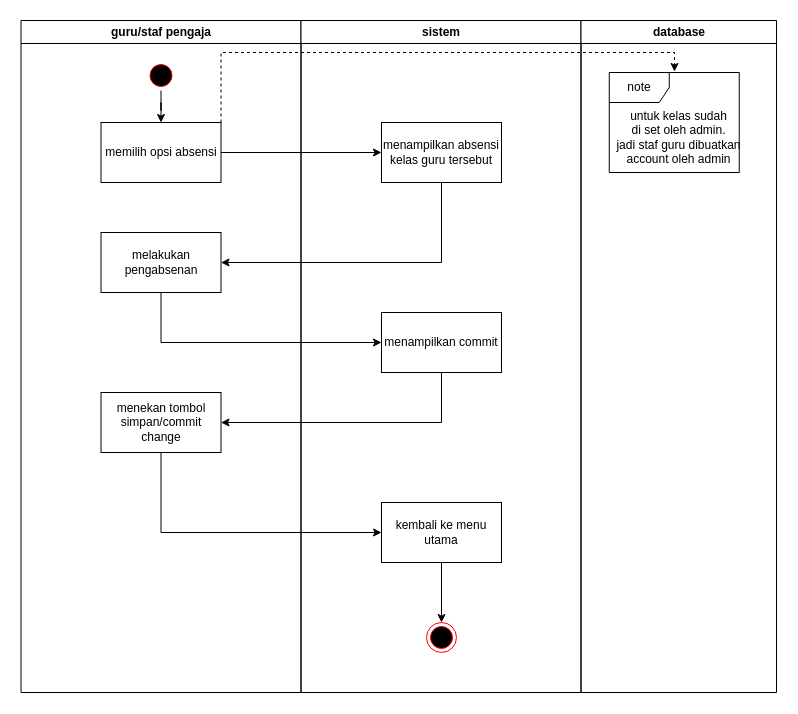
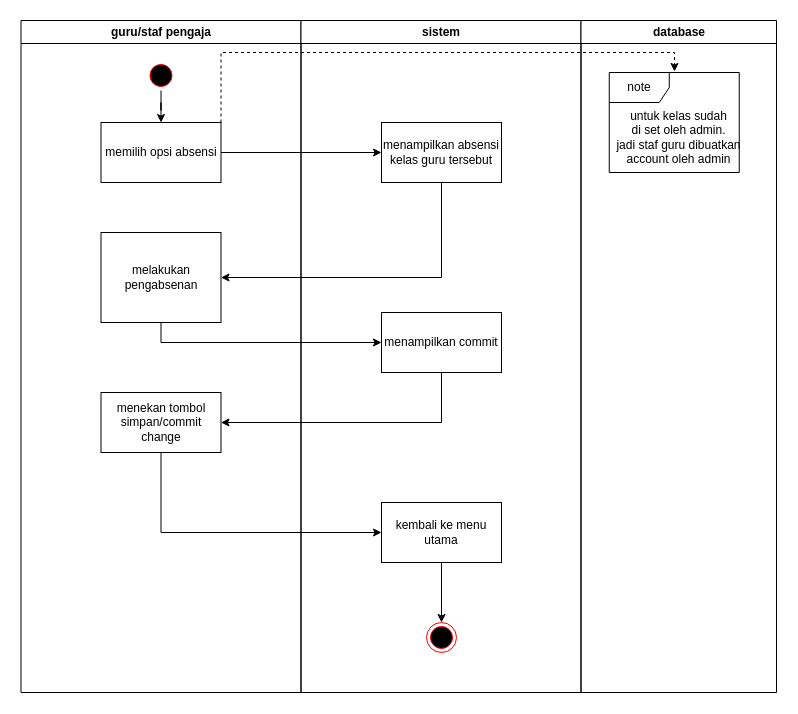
  <mxCell id="0" />
  <mxCell id="1" parent="0" />
  <mxCell id="2" value="guru/staf pengaja" style="swimlane;whiteSpace=wrap" parent="1" vertex="1"><mxGeometry x="20.5" y="20" width="280" height="672" as="geometry" /></mxCell>
  <mxCell id="3" style="edgeStyle=orthogonalEdgeStyle;rounded=0;orthogonalLoop=1;jettySize=auto;html=1;exitX=0.5;exitY=1;exitDx=0;exitDy=0;" edge="1" parent="2" source="4" target="5"><mxGeometry relative="1" as="geometry" /></mxCell>
  <mxCell id="4" value="" style="ellipse;shape=startState;fillColor=#000000;strokeColor=#ff0000;" parent="2" vertex="1"><mxGeometry x="125" y="40" width="30" height="30" as="geometry" /></mxCell>
  <mxCell id="5" value="memilih opsi absensi" style="rounded=0;whiteSpace=wrap;html=1;" vertex="1" parent="2"><mxGeometry x="80" y="102" width="120" height="60" as="geometry" /></mxCell>
- <mxCell id="6" value="melakukan pengabsenan" style="rounded=0;whiteSpace=wrap;html=1;" vertex="1" parent="2"><mxGeometry x="80" y="212" width="120" height="60" as="geometry" /></mxCell>
+ <mxCell id="6" value="melakukan pengabsenan" style="rounded=0;whiteSpace=wrap;html=1;" vertex="1" parent="2"><mxGeometry x="80" y="212" width="120" height="90" as="geometry" /></mxCell>
  <mxCell id="7" value="menekan tombol simpan/commit change" style="rounded=0;whiteSpace=wrap;html=1;" vertex="1" parent="2"><mxGeometry x="80" y="372" width="120" height="60" as="geometry" /></mxCell>
  <mxCell id="8" value="sistem" style="swimlane;whiteSpace=wrap" parent="1" vertex="1"><mxGeometry x="300.5" y="20" width="280" height="672" as="geometry" /></mxCell>
  <mxCell id="9" value="menampilkan absensi kelas guru tersebut" style="rounded=0;whiteSpace=wrap;html=1;" vertex="1" parent="8"><mxGeometry x="80.5" y="102" width="120" height="60" as="geometry" /></mxCell>
  <mxCell id="10" value="menampilkan commit" style="rounded=0;whiteSpace=wrap;html=1;" vertex="1" parent="8"><mxGeometry x="80.5" y="292" width="120" height="60" as="geometry" /></mxCell>
  <mxCell id="11" style="edgeStyle=orthogonalEdgeStyle;rounded=0;orthogonalLoop=1;jettySize=auto;html=1;exitX=0.5;exitY=1;exitDx=0;exitDy=0;entryX=0.5;entryY=0;entryDx=0;entryDy=0;" edge="1" parent="8" source="12" target="13"><mxGeometry relative="1" as="geometry" /></mxCell>
  <mxCell id="12" value="kembali ke menu utama" style="rounded=0;whiteSpace=wrap;html=1;" vertex="1" parent="8"><mxGeometry x="80.5" y="482" width="120" height="60" as="geometry" /></mxCell>
  <mxCell id="13" value="" style="ellipse;html=1;shape=endState;fillColor=#000000;strokeColor=#ff0000;" vertex="1" parent="8"><mxGeometry x="125.5" y="602" width="30" height="30" as="geometry" /></mxCell>
  <mxCell id="14" value="database" style="swimlane;whiteSpace=wrap" parent="1" vertex="1"><mxGeometry x="580.5" y="20" width="195.5" height="672" as="geometry" /></mxCell>
  <mxCell id="15" style="edgeStyle=orthogonalEdgeStyle;rounded=0;orthogonalLoop=1;jettySize=auto;html=1;exitX=1;exitY=0.5;exitDx=0;exitDy=0;" edge="1" parent="1" source="5" target="9"><mxGeometry relative="1" as="geometry" /></mxCell>
  <mxCell id="16" style="edgeStyle=orthogonalEdgeStyle;rounded=0;orthogonalLoop=1;jettySize=auto;html=1;exitX=0.5;exitY=1;exitDx=0;exitDy=0;entryX=1;entryY=0.5;entryDx=0;entryDy=0;" edge="1" parent="1" source="9" target="6"><mxGeometry relative="1" as="geometry" /></mxCell>
  <mxCell id="17" style="edgeStyle=orthogonalEdgeStyle;rounded=0;orthogonalLoop=1;jettySize=auto;html=1;exitX=0.5;exitY=1;exitDx=0;exitDy=0;entryX=0;entryY=0.5;entryDx=0;entryDy=0;" edge="1" parent="1" source="6" target="10"><mxGeometry relative="1" as="geometry" /></mxCell>
  <mxCell id="18" style="edgeStyle=orthogonalEdgeStyle;rounded=0;orthogonalLoop=1;jettySize=auto;html=1;exitX=0.5;exitY=1;exitDx=0;exitDy=0;entryX=1;entryY=0.5;entryDx=0;entryDy=0;" edge="1" parent="1" source="10" target="7"><mxGeometry relative="1" as="geometry" /></mxCell>
  <mxCell id="19" style="edgeStyle=orthogonalEdgeStyle;rounded=0;orthogonalLoop=1;jettySize=auto;html=1;exitX=0.5;exitY=1;exitDx=0;exitDy=0;entryX=0;entryY=0.5;entryDx=0;entryDy=0;" edge="1" parent="1" source="7" target="12"><mxGeometry relative="1" as="geometry" /></mxCell>
  <mxCell id="20" value="" style="group" vertex="1" connectable="0" parent="1"><mxGeometry x="603.25" y="72" width="150" height="100" as="geometry" /></mxCell>
  <mxCell id="21" value="note" style="shape=umlFrame;whiteSpace=wrap;html=1;pointerEvents=0;container=1;" vertex="1" parent="20"><mxGeometry x="5.5" width="130" height="100" as="geometry" /></mxCell>
  <mxCell id="22" value="untuk kelas sudah&lt;br&gt;di set oleh admin.&lt;br&gt;jadi staf guru dibuatkan&lt;br&gt;account oleh admin" style="text;html=1;align=center;verticalAlign=middle;resizable=0;points=[];autosize=1;strokeColor=none;fillColor=none;" vertex="1" parent="20"><mxGeometry y="30" width="150" height="70" as="geometry" /></mxCell>
  <mxCell id="23" style="edgeStyle=orthogonalEdgeStyle;rounded=0;orthogonalLoop=1;jettySize=auto;html=1;exitX=1;exitY=0;exitDx=0;exitDy=0;entryX=0.502;entryY=-0.01;entryDx=0;entryDy=0;entryPerimeter=0;dashed=1;" edge="1" parent="1" source="5" target="21"><mxGeometry relative="1" as="geometry" /></mxCell>
